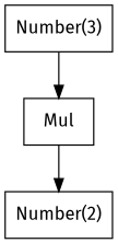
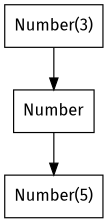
  digraph {
    fontname="Fira Sans"
    node [fontname="Fira Sans" shape=box]
    edge [fontname="Fira Sans"]
-   n1 [label=Mul]
-   n2 [label="Number(2)"]
+   n1 [label=Number]
+   n2 [label="Number(5)"]
    n3 [label="Number(3)"]
    n1 -> n2
    n3 -> n1
  }
